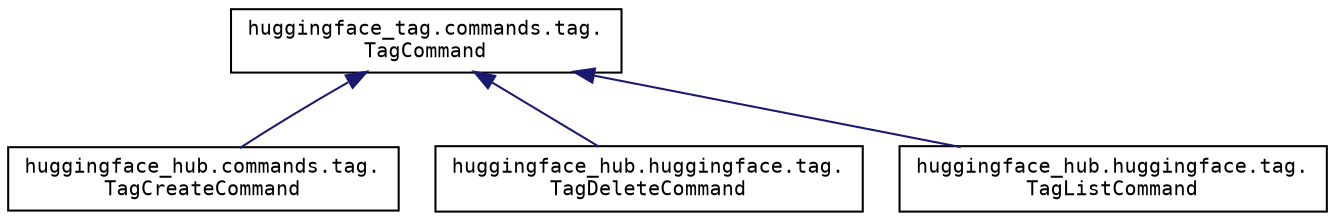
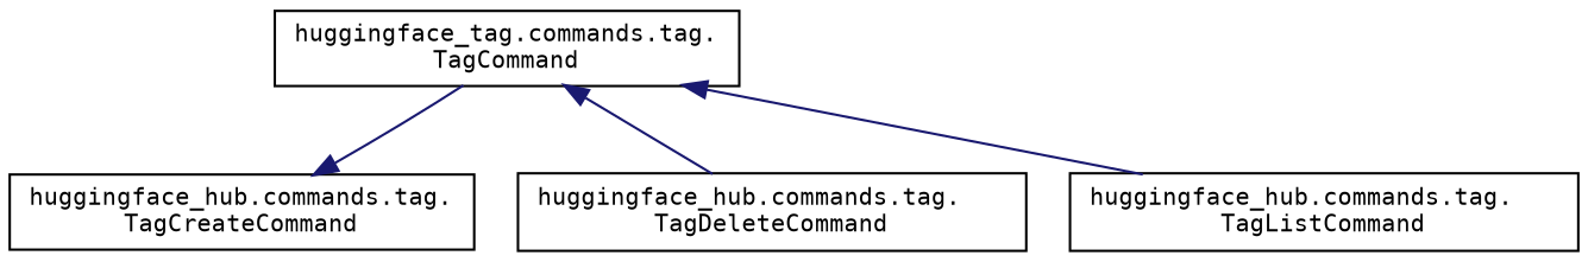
  digraph {
    fontname="DejaVu Sans Mono"
    rankdir=TB
    node [color=black fillcolor=white fontname="DejaVu Sans Mono" fontsize=10 shape=record style=filled]
    edge [color=midnightblue dir=back fontname="DejaVu Sans Mono" fontsize=10 labelfontname=Helvetica labelfontsize=10 style=solid]
    n1 [height=0.2 label="huggingface_tag.commands.tag.\lTagCommand" width=0.4]
    n2 [height=0.2 label="huggingface_hub.commands.tag.\lTagCreateCommand" width=0.4]
-   n3 [height=0.2 label="huggingface_hub.huggingface.tag.\lTagDeleteCommand" width=0.4]
-   n4 [height=0.2 label="huggingface_hub.huggingface.tag.\lTagListCommand" width=0.4]
-   n1 -> n2
+   n3 [height=0.2 label="huggingface_hub.commands.tag.\lTagDeleteCommand" width=0.4]
+   n4 [height=0.2 label="huggingface_hub.commands.tag.\lTagListCommand" width=0.4]
+   n2 -> n1
    n1 -> n3
    n1 -> n4
  }
